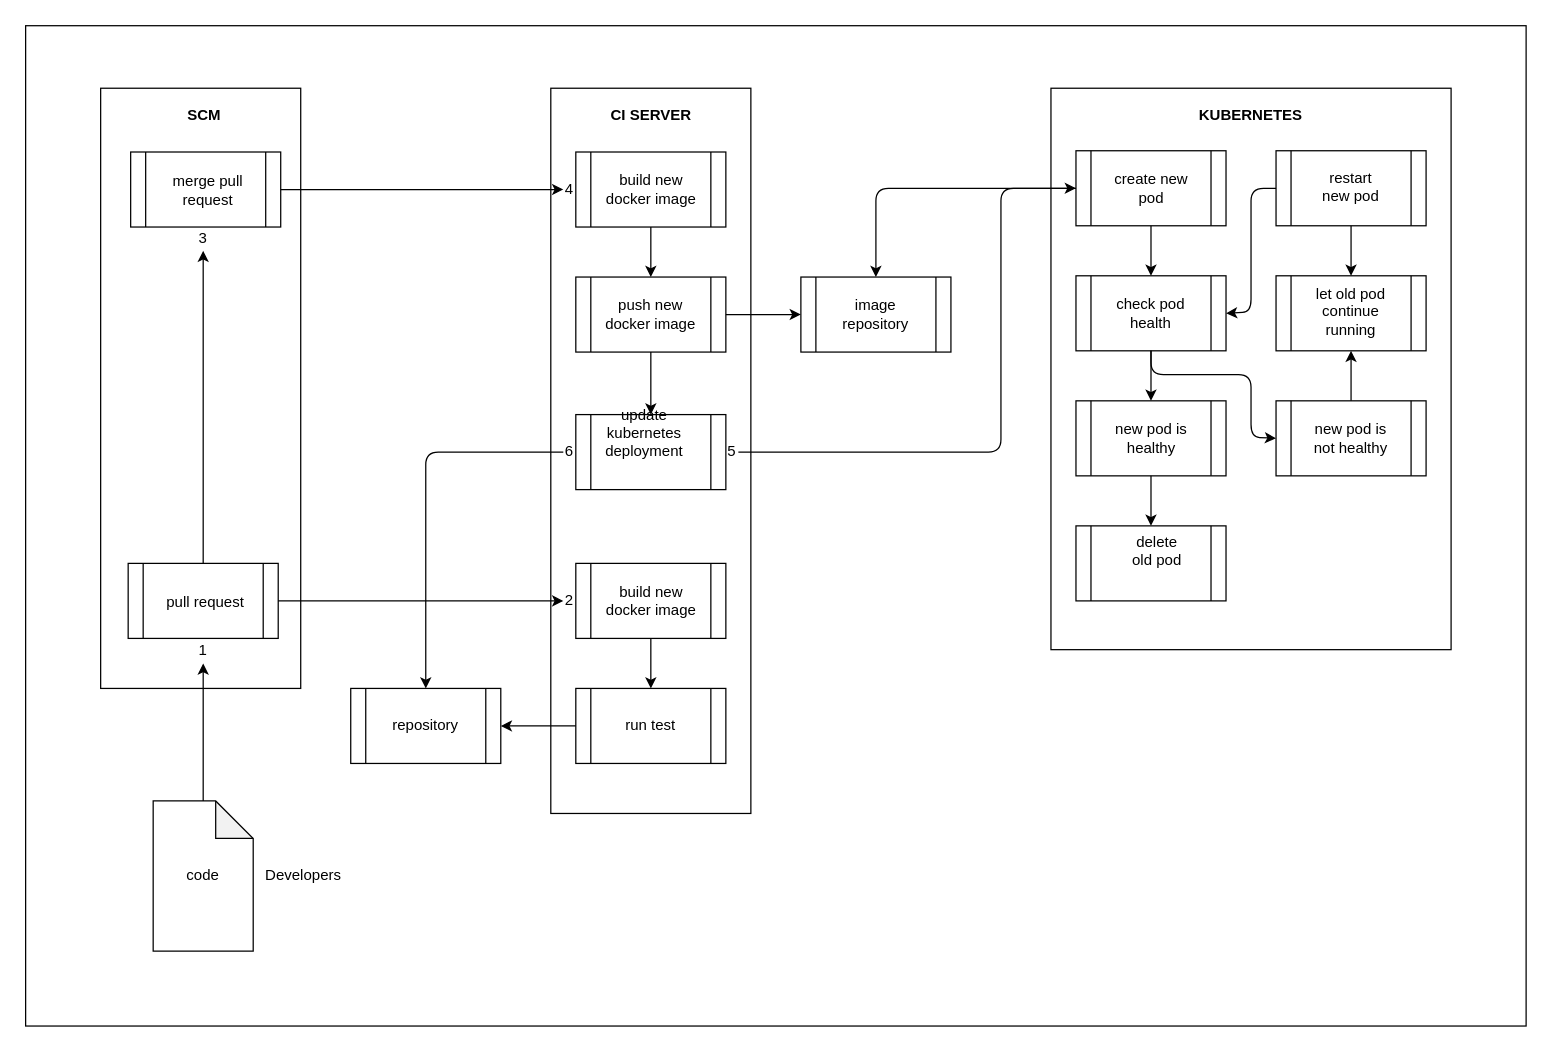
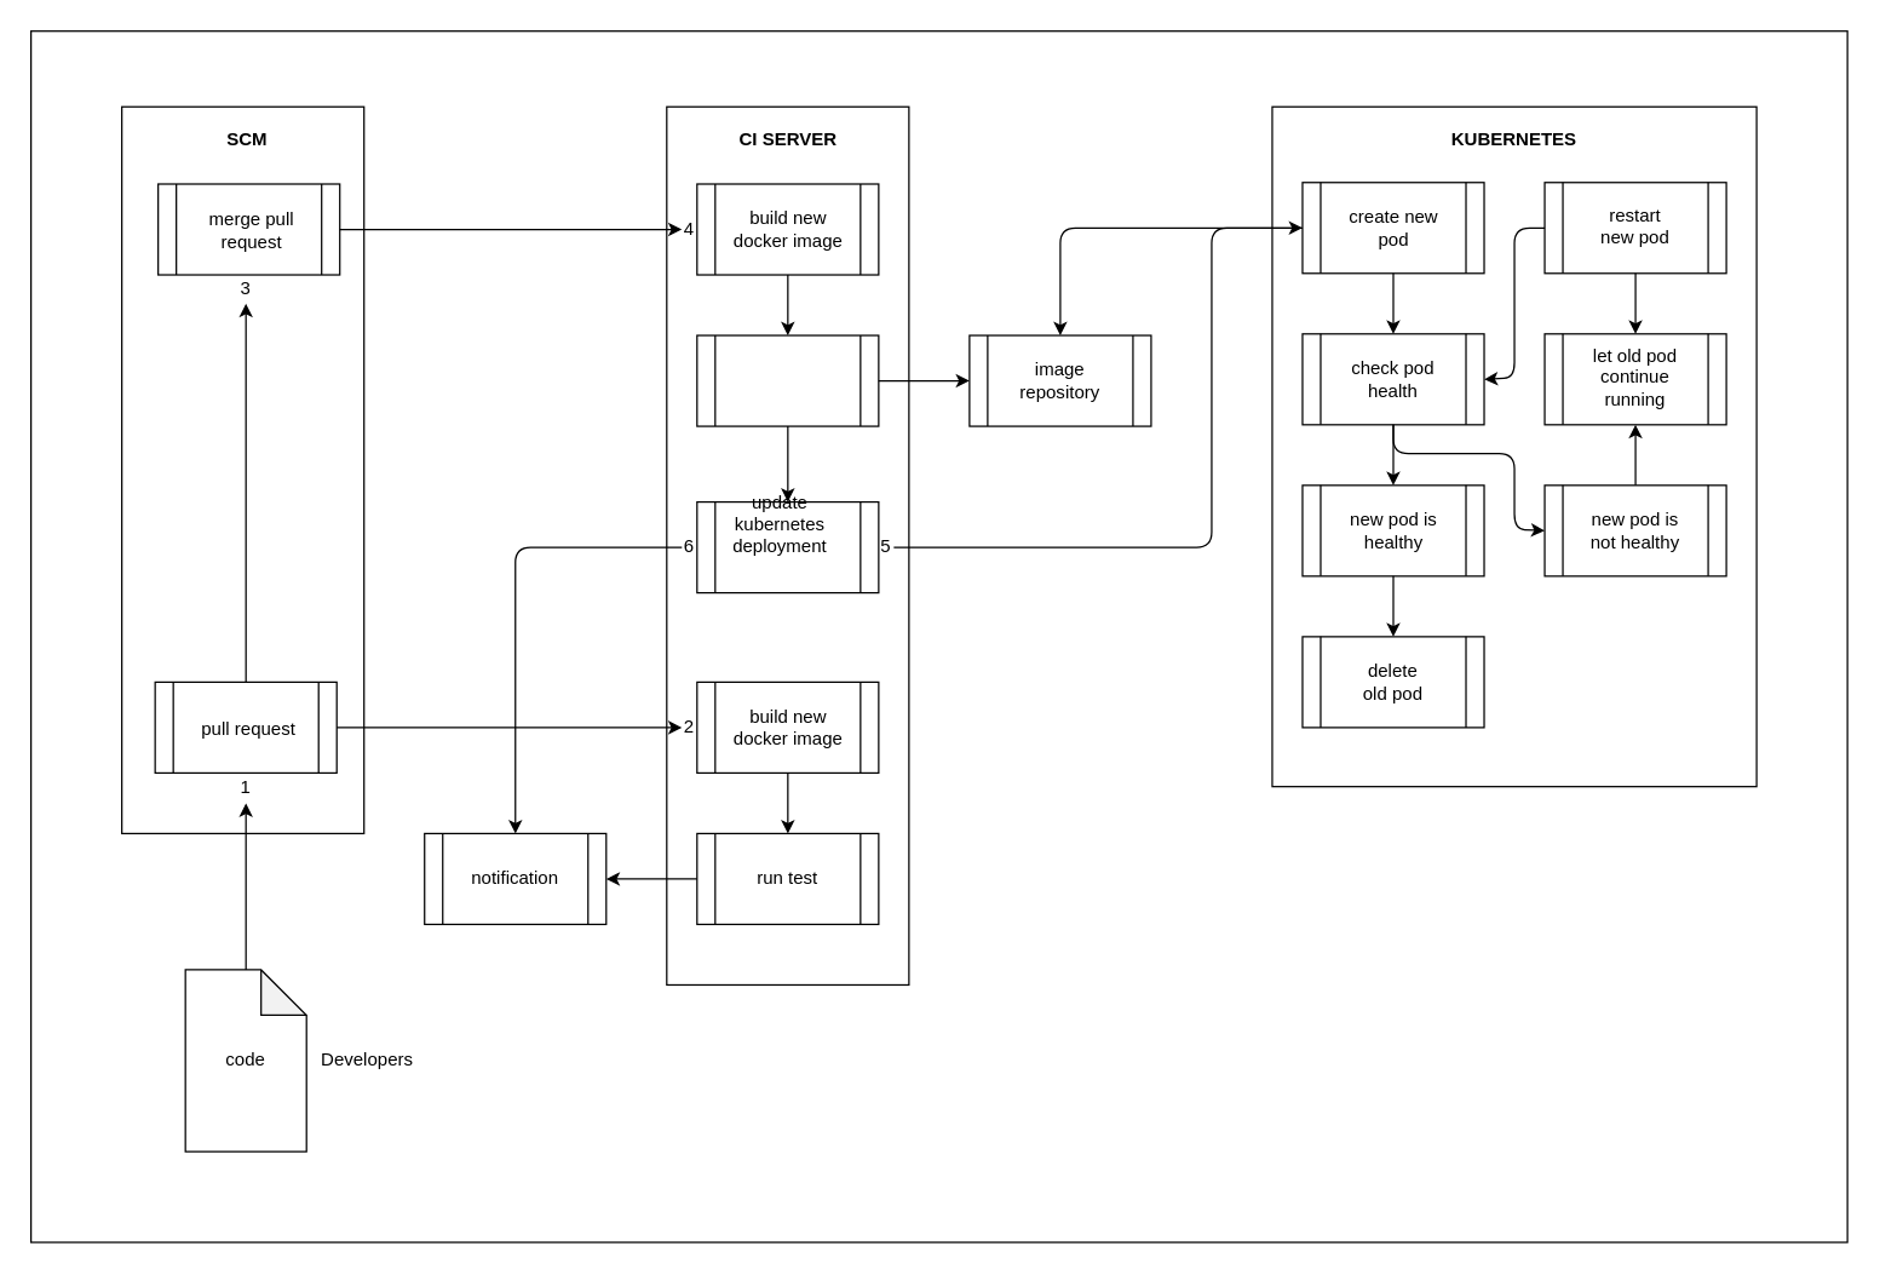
  <mxCell id="0" />
  <mxCell id="1" parent="0" />
  <mxCell id="2" value="" style="rounded=0;whiteSpace=wrap;html=1;fillColor=none;" vertex="1" parent="1"><mxGeometry x="20" y="20" width="1200" height="800" as="geometry" /></mxCell>
  <mxCell id="3" value="" style="rounded=0;whiteSpace=wrap;html=1;" parent="1" vertex="1"><mxGeometry x="80" y="70" width="160" height="480" as="geometry" /></mxCell>
  <mxCell id="4" value="" style="shape=note;whiteSpace=wrap;html=1;backgroundOutline=1;darkOpacity=0.05;" parent="1" vertex="1"><mxGeometry x="122" y="640" width="80" height="120" as="geometry" /></mxCell>
  <mxCell id="5" value="" style="shape=process;whiteSpace=wrap;html=1;backgroundOutline=1;align=center;" parent="1" vertex="1"><mxGeometry x="104" y="121" width="120" height="60" as="geometry" /></mxCell>
  <mxCell id="6" value="merge pull request" style="text;html=1;strokeColor=none;fillColor=none;align=center;verticalAlign=middle;whiteSpace=wrap;rounded=0;" parent="1" vertex="1"><mxGeometry x="131" y="142" width="70" height="20" as="geometry" /></mxCell>
  <mxCell id="7" value="code" style="text;html=1;strokeColor=none;fillColor=none;align=center;verticalAlign=middle;whiteSpace=wrap;rounded=0;" parent="1" vertex="1"><mxGeometry x="142" y="690" width="40" height="20" as="geometry" /></mxCell>
  <mxCell id="8" value="Developers" style="text;html=1;strokeColor=none;fillColor=none;align=left;verticalAlign=middle;whiteSpace=wrap;rounded=0;" parent="1" vertex="1"><mxGeometry x="210" y="690" width="62" height="20" as="geometry" /></mxCell>
  <mxCell id="9" value="SCM" style="text;html=1;strokeColor=none;fillColor=none;align=center;verticalAlign=middle;whiteSpace=wrap;rounded=0;fontStyle=1" vertex="1" parent="1"><mxGeometry x="143" y="82" width="40" height="20" as="geometry" /></mxCell>
  <mxCell id="10" value="" style="rounded=0;whiteSpace=wrap;html=1;" vertex="1" parent="1"><mxGeometry x="440" y="70" width="160" height="580" as="geometry" /></mxCell>
  <mxCell id="11" value="" style="shape=process;whiteSpace=wrap;html=1;backgroundOutline=1;align=center;" vertex="1" parent="1"><mxGeometry x="460" y="450" width="120" height="60" as="geometry" /></mxCell>
  <mxCell id="12" value="build new docker image" style="text;html=1;strokeColor=none;fillColor=none;align=center;verticalAlign=middle;whiteSpace=wrap;rounded=0;" vertex="1" parent="1"><mxGeometry x="478.5" y="470" width="83" height="20" as="geometry" /></mxCell>
  <mxCell id="13" value="CI SERVER" style="text;html=1;strokeColor=none;fillColor=none;align=center;verticalAlign=middle;whiteSpace=wrap;rounded=0;fontStyle=1" vertex="1" parent="1"><mxGeometry x="485.5" y="82" width="69" height="20" as="geometry" /></mxCell>
  <mxCell id="14" value="" style="shape=process;whiteSpace=wrap;html=1;backgroundOutline=1;align=center;" vertex="1" parent="1"><mxGeometry x="460" y="550" width="120" height="60" as="geometry" /></mxCell>
  <mxCell id="15" value="run test" style="text;html=1;strokeColor=none;fillColor=none;align=center;verticalAlign=middle;whiteSpace=wrap;rounded=0;" vertex="1" parent="1"><mxGeometry x="494.25" y="570" width="51.5" height="20" as="geometry" /></mxCell>
  <mxCell id="16" value="" style="endArrow=classic;html=1;entryX=0.5;entryY=0;entryDx=0;entryDy=0;exitX=0.5;exitY=1;exitDx=0;exitDy=0;" edge="1" parent="1" source="11" target="14"><mxGeometry width="50" height="50" relative="1" as="geometry"><mxPoint x="350" y="490" as="sourcePoint" /><mxPoint x="470" y="490" as="targetPoint" /></mxGeometry></mxCell>
  <mxCell id="17" value="" style="shape=process;whiteSpace=wrap;html=1;backgroundOutline=1;align=center;" vertex="1" parent="1"><mxGeometry x="280" y="550" width="120" height="60" as="geometry" /></mxCell>
- <mxCell id="18" value="repository" style="text;html=1;strokeColor=none;fillColor=none;align=center;verticalAlign=middle;whiteSpace=wrap;rounded=0;" vertex="1" parent="1"><mxGeometry x="312.13" y="570" width="55.75" height="20" as="geometry" /></mxCell>
+ <mxCell id="18" value="notification" style="text;html=1;strokeColor=none;fillColor=none;align=center;verticalAlign=middle;whiteSpace=wrap;rounded=0;" vertex="1" parent="1"><mxGeometry x="312.13" y="570" width="55.75" height="20" as="geometry" /></mxCell>
  <mxCell id="19" value="" style="shape=process;whiteSpace=wrap;html=1;backgroundOutline=1;align=center;" vertex="1" parent="1"><mxGeometry x="460" y="121" width="120" height="60" as="geometry" /></mxCell>
  <mxCell id="20" value="build new docker image" style="text;html=1;strokeColor=none;fillColor=none;align=center;verticalAlign=middle;whiteSpace=wrap;rounded=0;" vertex="1" parent="1"><mxGeometry x="478.5" y="141" width="83" height="20" as="geometry" /></mxCell>
  <mxCell id="21" value="" style="shape=process;whiteSpace=wrap;html=1;backgroundOutline=1;align=center;" vertex="1" parent="1"><mxGeometry x="460" y="221" width="120" height="60" as="geometry" /></mxCell>
- <mxCell id="22" value="push new docker image" style="text;html=1;strokeColor=none;fillColor=none;align=center;verticalAlign=middle;whiteSpace=wrap;rounded=0;" vertex="1" parent="1"><mxGeometry x="480" y="241" width="80" height="20" as="geometry" /></mxCell>
  <mxCell id="23" value="" style="endArrow=classic;html=1;entryX=0.5;entryY=0;entryDx=0;entryDy=0;exitX=0.5;exitY=1;exitDx=0;exitDy=0;" edge="1" parent="1" source="19" target="21"><mxGeometry width="50" height="50" relative="1" as="geometry"><mxPoint x="350" y="161" as="sourcePoint" /><mxPoint x="470" y="161" as="targetPoint" /></mxGeometry></mxCell>
  <mxCell id="24" value="" style="shape=process;whiteSpace=wrap;html=1;backgroundOutline=1;align=center;" vertex="1" parent="1"><mxGeometry x="102" y="450" width="120" height="60" as="geometry" /></mxCell>
  <mxCell id="25" value="pull request" style="text;html=1;strokeColor=none;fillColor=none;align=center;verticalAlign=middle;whiteSpace=wrap;rounded=0;" vertex="1" parent="1"><mxGeometry x="129" y="471" width="70" height="20" as="geometry" /></mxCell>
  <mxCell id="26" value="" style="shape=process;whiteSpace=wrap;html=1;backgroundOutline=1;align=center;" vertex="1" parent="1"><mxGeometry x="640" y="221" width="120" height="60" as="geometry" /></mxCell>
  <mxCell id="27" value="image repository" style="text;html=1;strokeColor=none;fillColor=none;align=center;verticalAlign=middle;whiteSpace=wrap;rounded=0;" vertex="1" parent="1"><mxGeometry x="672.13" y="241" width="55.75" height="20" as="geometry" /></mxCell>
  <mxCell id="28" value="" style="endArrow=classic;html=1;exitX=1;exitY=0.5;exitDx=0;exitDy=0;entryX=0;entryY=0.5;entryDx=0;entryDy=0;" edge="1" parent="1" source="24" target="64"><mxGeometry width="50" height="50" relative="1" as="geometry"><mxPoint x="460" y="521" as="sourcePoint" /><mxPoint x="410" y="480" as="targetPoint" /></mxGeometry></mxCell>
  <mxCell id="29" value="" style="shape=process;whiteSpace=wrap;html=1;backgroundOutline=1;align=center;" vertex="1" parent="1"><mxGeometry x="460" y="331" width="120" height="60" as="geometry" /></mxCell>
  <mxCell id="30" value="update kubernetes deployment" style="text;html=1;strokeColor=none;fillColor=none;align=center;verticalAlign=middle;whiteSpace=wrap;rounded=0;" vertex="1" parent="1"><mxGeometry x="475" y="336" width="80" height="20" as="geometry" /></mxCell>
  <mxCell id="31" value="" style="endArrow=classic;html=1;entryX=0.5;entryY=0;entryDx=0;entryDy=0;exitX=0.5;exitY=1;exitDx=0;exitDy=0;" edge="1" parent="1" source="21" target="29"><mxGeometry width="50" height="50" relative="1" as="geometry"><mxPoint x="530" y="191" as="sourcePoint" /><mxPoint x="530" y="231" as="targetPoint" /></mxGeometry></mxCell>
  <mxCell id="32" value="" style="rounded=0;whiteSpace=wrap;html=1;" vertex="1" parent="1"><mxGeometry x="840" y="70" width="320" height="449" as="geometry" /></mxCell>
  <mxCell id="33" value="" style="shape=process;whiteSpace=wrap;html=1;backgroundOutline=1;align=center;" vertex="1" parent="1"><mxGeometry x="860" y="120" width="120" height="60" as="geometry" /></mxCell>
  <mxCell id="34" value="create new pod" style="text;html=1;strokeColor=none;fillColor=none;align=center;verticalAlign=middle;whiteSpace=wrap;rounded=0;" vertex="1" parent="1"><mxGeometry x="878.5" y="140" width="83" height="20" as="geometry" /></mxCell>
  <mxCell id="35" value="KUBERNETES" style="text;html=1;strokeColor=none;fillColor=none;align=center;verticalAlign=middle;whiteSpace=wrap;rounded=0;fontStyle=1" vertex="1" parent="1"><mxGeometry x="955" y="82" width="90" height="20" as="geometry" /></mxCell>
  <mxCell id="36" value="" style="shape=process;whiteSpace=wrap;html=1;backgroundOutline=1;align=center;" vertex="1" parent="1"><mxGeometry x="860" y="220" width="120" height="60" as="geometry" /></mxCell>
  <mxCell id="37" value="check pod health" style="text;html=1;strokeColor=none;fillColor=none;align=center;verticalAlign=middle;whiteSpace=wrap;rounded=0;" vertex="1" parent="1"><mxGeometry x="890" y="240" width="60" height="20" as="geometry" /></mxCell>
  <mxCell id="38" value="" style="endArrow=classic;html=1;entryX=0.5;entryY=0;entryDx=0;entryDy=0;exitX=0.5;exitY=1;exitDx=0;exitDy=0;" edge="1" parent="1" source="33" target="36"><mxGeometry width="50" height="50" relative="1" as="geometry"><mxPoint x="750" y="160" as="sourcePoint" /><mxPoint x="870" y="160" as="targetPoint" /></mxGeometry></mxCell>
  <mxCell id="39" value="" style="shape=process;whiteSpace=wrap;html=1;backgroundOutline=1;align=center;" vertex="1" parent="1"><mxGeometry x="860" y="320" width="120" height="60" as="geometry" /></mxCell>
  <mxCell id="40" value="new pod is healthy" style="text;html=1;strokeColor=none;fillColor=none;align=center;verticalAlign=middle;whiteSpace=wrap;rounded=0;" vertex="1" parent="1"><mxGeometry x="878.5" y="340" width="83" height="20" as="geometry" /></mxCell>
  <mxCell id="41" value="" style="shape=process;whiteSpace=wrap;html=1;backgroundOutline=1;align=center;" vertex="1" parent="1"><mxGeometry x="860" y="420" width="120" height="60" as="geometry" /></mxCell>
- <mxCell id="42" value="delete old pod" style="text;html=1;strokeColor=none;fillColor=none;align=center;verticalAlign=middle;whiteSpace=wrap;rounded=0;" vertex="1" parent="1"><mxGeometry x="900" y="430" width="50" height="20" as="geometry" /></mxCell>
+ <mxCell id="42" value="delete old pod" style="text;html=1;strokeColor=none;fillColor=none;align=center;verticalAlign=middle;whiteSpace=wrap;rounded=0;" vertex="1" parent="1"><mxGeometry x="895" y="440" width="50" height="20" as="geometry" /></mxCell>
  <mxCell id="43" value="" style="endArrow=classic;html=1;entryX=0.5;entryY=0;entryDx=0;entryDy=0;exitX=0.5;exitY=1;exitDx=0;exitDy=0;" edge="1" parent="1" source="39" target="41"><mxGeometry width="50" height="50" relative="1" as="geometry"><mxPoint x="750" y="360" as="sourcePoint" /><mxPoint x="870" y="360" as="targetPoint" /></mxGeometry></mxCell>
  <mxCell id="44" value="" style="shape=process;whiteSpace=wrap;html=1;backgroundOutline=1;align=center;" vertex="1" parent="1"><mxGeometry x="1020" y="120" width="120" height="60" as="geometry" /></mxCell>
  <mxCell id="45" value="restart new pod" style="text;html=1;strokeColor=none;fillColor=none;align=center;verticalAlign=middle;whiteSpace=wrap;rounded=0;" vertex="1" parent="1"><mxGeometry x="1054.25" y="139" width="51.5" height="20" as="geometry" /></mxCell>
  <mxCell id="46" value="" style="shape=process;whiteSpace=wrap;html=1;backgroundOutline=1;align=center;" vertex="1" parent="1"><mxGeometry x="1020" y="220" width="120" height="60" as="geometry" /></mxCell>
  <mxCell id="47" value="let old pod continue running" style="text;html=1;strokeColor=none;fillColor=none;align=center;verticalAlign=middle;whiteSpace=wrap;rounded=0;" vertex="1" parent="1"><mxGeometry x="1050" y="239" width="60" height="20" as="geometry" /></mxCell>
  <mxCell id="48" value="" style="endArrow=classic;html=1;entryX=0.5;entryY=0;entryDx=0;entryDy=0;exitX=0.5;exitY=1;exitDx=0;exitDy=0;" edge="1" parent="1" source="44" target="46"><mxGeometry width="50" height="50" relative="1" as="geometry"><mxPoint x="910" y="160" as="sourcePoint" /><mxPoint x="1030" y="160" as="targetPoint" /></mxGeometry></mxCell>
  <mxCell id="49" value="" style="shape=process;whiteSpace=wrap;html=1;backgroundOutline=1;align=center;" vertex="1" parent="1"><mxGeometry x="1020" y="320" width="120" height="60" as="geometry" /></mxCell>
  <mxCell id="50" value="new pod is not healthy" style="text;html=1;strokeColor=none;fillColor=none;align=center;verticalAlign=middle;whiteSpace=wrap;rounded=0;" vertex="1" parent="1"><mxGeometry x="1044.25" y="340" width="71.5" height="20" as="geometry" /></mxCell>
  <mxCell id="51" value="" style="endArrow=classic;html=1;entryX=0.5;entryY=1;entryDx=0;entryDy=0;exitX=0.5;exitY=0;exitDx=0;exitDy=0;" edge="1" parent="1" source="49" target="46"><mxGeometry width="50" height="50" relative="1" as="geometry"><mxPoint x="910" y="360" as="sourcePoint" /><mxPoint x="1030" y="360" as="targetPoint" /></mxGeometry></mxCell>
  <mxCell id="52" value="" style="endArrow=classic;html=1;entryX=0.5;entryY=0;entryDx=0;entryDy=0;exitX=0.5;exitY=1;exitDx=0;exitDy=0;" edge="1" parent="1" source="36" target="39"><mxGeometry width="50" height="50" relative="1" as="geometry"><mxPoint x="930" y="190" as="sourcePoint" /><mxPoint x="930" y="230" as="targetPoint" /></mxGeometry></mxCell>
  <mxCell id="53" value="" style="endArrow=classic;html=1;entryX=1;entryY=0.5;entryDx=0;entryDy=0;exitX=0;exitY=0.5;exitDx=0;exitDy=0;" edge="1" parent="1" source="44" target="36"><mxGeometry width="50" height="50" relative="1" as="geometry"><mxPoint x="1090" y="190" as="sourcePoint" /><mxPoint x="1090" y="230" as="targetPoint" /><Array as="points"><mxPoint x="1000" y="150" /><mxPoint x="1000" y="249" /></Array></mxGeometry></mxCell>
  <mxCell id="54" value="" style="endArrow=classic;html=1;entryX=0;entryY=0.5;entryDx=0;entryDy=0;exitX=0.5;exitY=1;exitDx=0;exitDy=0;" edge="1" parent="1" source="36" target="49"><mxGeometry width="50" height="50" relative="1" as="geometry"><mxPoint x="930" y="290" as="sourcePoint" /><mxPoint x="930" y="330" as="targetPoint" /><Array as="points"><mxPoint x="920" y="299" /><mxPoint x="1000" y="299" /><mxPoint x="1000" y="349" /></Array></mxGeometry></mxCell>
  <mxCell id="55" value="" style="endArrow=classic;html=1;exitX=0.5;exitY=0;exitDx=0;exitDy=0;exitPerimeter=0;entryX=0.5;entryY=1;entryDx=0;entryDy=0;" edge="1" parent="1" source="4" target="63"><mxGeometry width="50" height="50" relative="1" as="geometry"><mxPoint x="80" y="830" as="sourcePoint" /><mxPoint x="162" y="580" as="targetPoint" /></mxGeometry></mxCell>
  <mxCell id="56" value="" style="endArrow=classic;html=1;exitX=0.5;exitY=0;exitDx=0;exitDy=0;entryX=0.5;entryY=1;entryDx=0;entryDy=0;" edge="1" parent="1" source="24" target="65"><mxGeometry width="50" height="50" relative="1" as="geometry"><mxPoint x="172" y="650" as="sourcePoint" /><mxPoint x="164" y="240" as="targetPoint" /></mxGeometry></mxCell>
  <mxCell id="57" value="" style="endArrow=classic;html=1;entryX=1;entryY=0.5;entryDx=0;entryDy=0;exitX=0;exitY=0.5;exitDx=0;exitDy=0;" edge="1" parent="1" source="14" target="17"><mxGeometry width="50" height="50" relative="1" as="geometry"><mxPoint x="232" y="490" as="sourcePoint" /><mxPoint x="470" y="490" as="targetPoint" /></mxGeometry></mxCell>
  <mxCell id="58" value="" style="endArrow=classic;html=1;exitX=1;exitY=0.5;exitDx=0;exitDy=0;entryX=0;entryY=0.5;entryDx=0;entryDy=0;" edge="1" parent="1" source="5" target="66"><mxGeometry width="50" height="50" relative="1" as="geometry"><mxPoint x="232" y="490" as="sourcePoint" /><mxPoint x="370" y="151" as="targetPoint" /></mxGeometry></mxCell>
  <mxCell id="59" value="" style="endArrow=classic;html=1;entryX=0;entryY=0.5;entryDx=0;entryDy=0;exitX=1;exitY=0.5;exitDx=0;exitDy=0;" edge="1" parent="1" source="21" target="26"><mxGeometry width="50" height="50" relative="1" as="geometry"><mxPoint x="530" y="291" as="sourcePoint" /><mxPoint x="530" y="341" as="targetPoint" /></mxGeometry></mxCell>
  <mxCell id="60" value="" style="endArrow=classic;html=1;entryX=0.5;entryY=0;entryDx=0;entryDy=0;exitX=0;exitY=0.5;exitDx=0;exitDy=0;" edge="1" parent="1" source="33" target="26"><mxGeometry width="50" height="50" relative="1" as="geometry"><mxPoint x="590" y="261" as="sourcePoint" /><mxPoint x="650" y="261" as="targetPoint" /><Array as="points"><mxPoint x="700" y="150" /></Array></mxGeometry></mxCell>
  <mxCell id="61" value="" style="endArrow=classic;html=1;entryX=0;entryY=0.5;entryDx=0;entryDy=0;exitX=1;exitY=0.5;exitDx=0;exitDy=0;" edge="1" parent="1" source="67" target="33"><mxGeometry width="50" height="50" relative="1" as="geometry"><mxPoint x="640" y="361" as="sourcePoint" /><mxPoint x="530" y="341" as="targetPoint" /><Array as="points"><mxPoint x="800" y="361" /><mxPoint x="800" y="150" /></Array></mxGeometry></mxCell>
  <mxCell id="62" value="" style="endArrow=classic;html=1;entryX=0.5;entryY=0;entryDx=0;entryDy=0;exitX=0;exitY=0.5;exitDx=0;exitDy=0;" edge="1" parent="1" source="68" target="17"><mxGeometry width="50" height="50" relative="1" as="geometry"><mxPoint x="420" y="361" as="sourcePoint" /><mxPoint x="470" y="490" as="targetPoint" /><Array as="points"><mxPoint x="340" y="361" /></Array></mxGeometry></mxCell>
  <mxCell id="63" value="1" style="text;html=1;strokeColor=none;fillColor=none;align=center;verticalAlign=middle;whiteSpace=wrap;rounded=0;" vertex="1" parent="1"><mxGeometry x="157" y="510" width="10" height="20" as="geometry" /></mxCell>
  <mxCell id="64" value="2" style="text;html=1;strokeColor=none;fillColor=none;align=center;verticalAlign=middle;whiteSpace=wrap;rounded=0;" vertex="1" parent="1"><mxGeometry x="450" y="470" width="10" height="20" as="geometry" /></mxCell>
  <mxCell id="65" value="3" style="text;html=1;strokeColor=none;fillColor=none;align=center;verticalAlign=middle;whiteSpace=wrap;rounded=0;" vertex="1" parent="1"><mxGeometry x="157" y="180" width="10" height="20" as="geometry" /></mxCell>
  <mxCell id="66" value="4" style="text;html=1;strokeColor=none;fillColor=none;align=center;verticalAlign=middle;whiteSpace=wrap;rounded=0;" vertex="1" parent="1"><mxGeometry x="450" y="141" width="10" height="20" as="geometry" /></mxCell>
  <mxCell id="67" value="5" style="text;html=1;strokeColor=none;fillColor=none;align=center;verticalAlign=middle;whiteSpace=wrap;rounded=0;" vertex="1" parent="1"><mxGeometry x="580" y="351" width="10" height="20" as="geometry" /></mxCell>
  <mxCell id="68" value="6" style="text;html=1;strokeColor=none;fillColor=none;align=center;verticalAlign=middle;whiteSpace=wrap;rounded=0;" vertex="1" parent="1"><mxGeometry x="450" y="351" width="10" height="20" as="geometry" /></mxCell>
